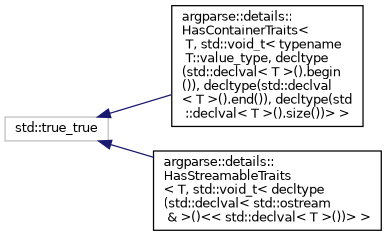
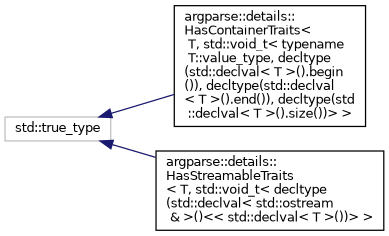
  digraph {
    rankdir=LR
    node [color=black fillcolor=white fontname=Helvetica fontsize=10 shape=record style=filled]
    edge [color=midnightblue dir=back fontname=Helvetica fontsize=10 labelfontname=Helvetica labelfontsize=10 style=solid]
-   n1 [color=grey75 height=0.2 label="std::true_true" width=0.4]
+   n1 [color=grey75 height=0.2 label="std::true_type" width=0.4]
    n2 [height=0.2 label="argparse::details::\lHasContainerTraits\<\l T, std::void_t\< typename\l T::value_type, decltype\l(std::declval\< T \>().begin\l()), decltype(std::declval\l\< T \>().end()), decltype(std\l::declval\< T \>().size())\> \>" width=0.4]
    n3 [height=0.2 label="argparse::details::\lHasStreamableTraits\l\< T, std::void_t\< decltype\l(std::declval\< std::ostream\l & \>()\<\< std::declval\< T \>())\> \>" width=0.4]
    n1 -> n2
    n1 -> n3
  }
